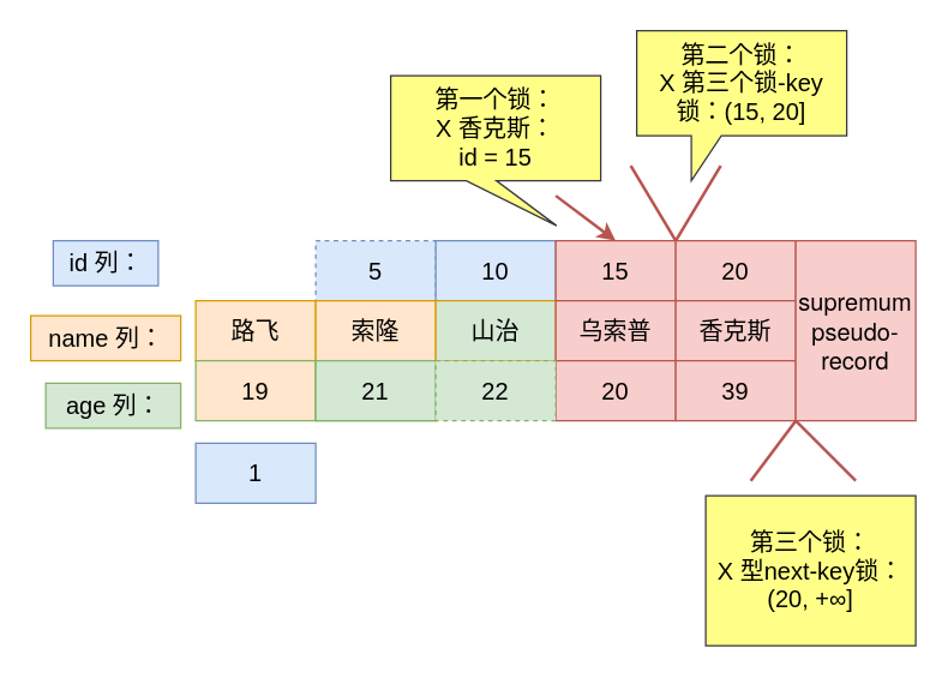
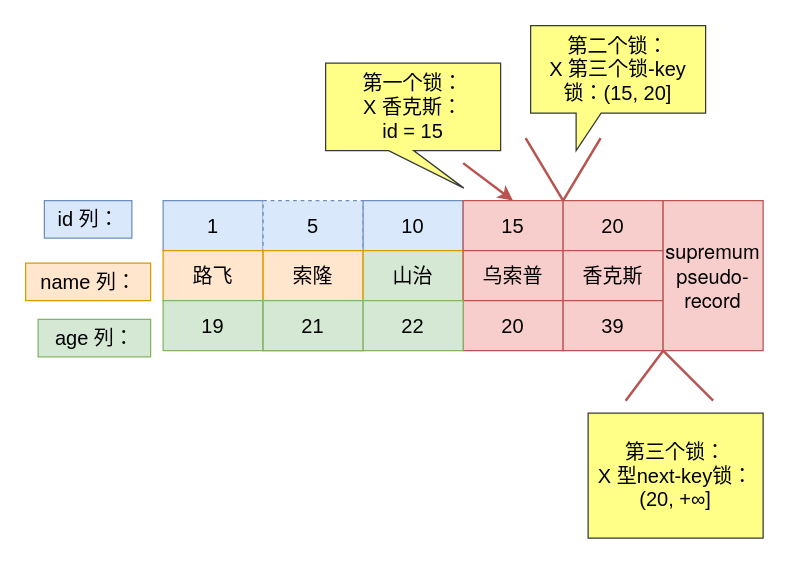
  <mxCell id="0" />
  <mxCell id="1" parent="0" />
- <mxCell id="2" value="1" style="rounded=0;whiteSpace=wrap;html=1;fontSize=16;fillColor=#dae8fc;strokeColor=#6c8ebf;" vertex="1" parent="1"><mxGeometry x="130" y="295" width="80" height="40" as="geometry" /></mxCell>
+ <mxCell id="2" value="1" style="rounded=0;whiteSpace=wrap;html=1;fontSize=16;fillColor=#dae8fc;strokeColor=#6c8ebf;" vertex="1" parent="1"><mxGeometry x="130" y="160" width="80" height="40" as="geometry" /></mxCell>
  <mxCell id="3" value="5" style="rounded=0;whiteSpace=wrap;html=1;fontSize=16;fillColor=#dae8fc;strokeColor=#6c8ebf;dashed=1;" vertex="1" parent="1"><mxGeometry x="210" y="160" width="80" height="40" as="geometry" /></mxCell>
  <mxCell id="4" value="10" style="rounded=0;whiteSpace=wrap;html=1;fontSize=16;fillColor=#dae8fc;strokeColor=#6c8ebf;" vertex="1" parent="1"><mxGeometry x="290" y="160" width="80" height="40" as="geometry" /></mxCell>
  <mxCell id="5" value="15" style="rounded=0;whiteSpace=wrap;html=1;fontSize=16;fillColor=#f8cecc;strokeColor=#b85450;" vertex="1" parent="1"><mxGeometry x="370" y="160" width="80" height="40" as="geometry" /></mxCell>
  <mxCell id="6" value="20" style="rounded=0;whiteSpace=wrap;html=1;fontSize=16;fillColor=#f8cecc;strokeColor=#b85450;" vertex="1" parent="1"><mxGeometry x="450" y="160" width="80" height="40" as="geometry" /></mxCell>
  <mxCell id="7" value="路飞" style="rounded=0;whiteSpace=wrap;html=1;fontSize=16;fillColor=#ffe6cc;strokeColor=#d79b00;" vertex="1" parent="1"><mxGeometry x="130" y="200" width="80" height="40" as="geometry" /></mxCell>
  <mxCell id="8" value="索隆" style="rounded=0;whiteSpace=wrap;html=1;fontSize=16;fillColor=#ffe6cc;strokeColor=#d79b00;" vertex="1" parent="1"><mxGeometry x="210" y="200" width="80" height="40" as="geometry" /></mxCell>
  <mxCell id="9" value="山治" style="rounded=0;whiteSpace=wrap;html=1;fontSize=16;fillColor=#d5e8d4;strokeColor=#d79b00;" vertex="1" parent="1"><mxGeometry x="290" y="200" width="80" height="40" as="geometry" /></mxCell>
  <mxCell id="10" value="乌索普" style="rounded=0;whiteSpace=wrap;html=1;fontSize=16;fillColor=#f8cecc;strokeColor=#b85450;" vertex="1" parent="1"><mxGeometry x="370" y="200" width="80" height="40" as="geometry" /></mxCell>
  <mxCell id="11" value="香克斯" style="rounded=0;whiteSpace=wrap;html=1;fontSize=16;fillColor=#f8cecc;strokeColor=#b85450;" vertex="1" parent="1"><mxGeometry x="450" y="200" width="80" height="40" as="geometry" /></mxCell>
- <mxCell id="12" value="19" style="rounded=0;whiteSpace=wrap;html=1;fontSize=16;fillColor=#ffe6cc;strokeColor=#82b366;" vertex="1" parent="1"><mxGeometry x="130" y="240" width="80" height="40" as="geometry" /></mxCell>
+ <mxCell id="12" value="19" style="rounded=0;whiteSpace=wrap;html=1;fontSize=16;fillColor=#d5e8d4;strokeColor=#82b366;" vertex="1" parent="1"><mxGeometry x="130" y="240" width="80" height="40" as="geometry" /></mxCell>
  <mxCell id="13" value="21" style="rounded=0;whiteSpace=wrap;html=1;fontSize=16;fillColor=#d5e8d4;strokeColor=#82b366;" vertex="1" parent="1"><mxGeometry x="210" y="240" width="80" height="40" as="geometry" /></mxCell>
  <mxCell id="14" value="21" style="rounded=0;whiteSpace=wrap;html=1;fontSize=16;fillColor=#d5e8d4;strokeColor=#82b366;" vertex="1" parent="1"><mxGeometry x="210" y="240" width="80" height="40" as="geometry" /></mxCell>
  <mxCell id="15" value="20" style="rounded=0;whiteSpace=wrap;html=1;fontSize=16;fillColor=#f8cecc;strokeColor=#b85450;" vertex="1" parent="1"><mxGeometry x="370" y="240" width="80" height="40" as="geometry" /></mxCell>
- <mxCell id="16" value="22" style="rounded=0;whiteSpace=wrap;html=1;fontSize=16;fillColor=#d5e8d4;strokeColor=#82b366;dashed=1;" vertex="1" parent="1"><mxGeometry x="290" y="240" width="80" height="40" as="geometry" /></mxCell>
+ <mxCell id="16" value="22" style="rounded=0;whiteSpace=wrap;html=1;fontSize=16;fillColor=#d5e8d4;strokeColor=#82b366;" vertex="1" parent="1"><mxGeometry x="290" y="240" width="80" height="40" as="geometry" /></mxCell>
  <mxCell id="17" value="39" style="rounded=0;whiteSpace=wrap;html=1;fontSize=16;fillColor=#f8cecc;strokeColor=#b85450;" vertex="1" parent="1"><mxGeometry x="450" y="240" width="80" height="40" as="geometry" /></mxCell>
  <mxCell id="18" value="id 列：" style="text;html=1;align=center;verticalAlign=middle;resizable=0;points=[];autosize=1;strokeColor=#6c8ebf;fillColor=#dae8fc;fontSize=16;" vertex="1" parent="1"><mxGeometry x="35" y="160" width="70" height="30" as="geometry" /></mxCell>
  <mxCell id="19" value="age 列：" style="text;html=1;align=center;verticalAlign=middle;resizable=0;points=[];autosize=1;strokeColor=#82b366;fillColor=#d5e8d4;fontSize=16;" vertex="1" parent="1"><mxGeometry x="30" y="255" width="90" height="30" as="geometry" /></mxCell>
  <mxCell id="20" value="name 列：" style="text;html=1;align=center;verticalAlign=middle;resizable=0;points=[];autosize=1;strokeColor=#d79b00;fillColor=#ffe6cc;fontSize=16;" vertex="1" parent="1"><mxGeometry x="20" y="210" width="100" height="30" as="geometry" /></mxCell>
  <mxCell id="21" value="第二个锁：&lt;br&gt;X 第三个锁-key锁：(15, 20]" style="shape=callout;whiteSpace=wrap;html=1;perimeter=calloutPerimeter;fontSize=16;fillColor=#ffff88;strokeColor=#36393d;size=30;position=0.26;position2=0.26;" vertex="1" parent="1"><mxGeometry x="424" y="20" width="140" height="100" as="geometry" /></mxCell>
  <mxCell id="22" value="" style="endArrow=none;html=1;rounded=0;entryX=0;entryY=0;entryDx=0;entryDy=0;fillColor=#f8cecc;strokeColor=#b85450;strokeWidth=2;" edge="1" parent="1"><mxGeometry width="50" height="50" relative="1" as="geometry"><mxPoint x="420" y="110" as="sourcePoint" /><mxPoint x="450" y="160" as="targetPoint" /></mxGeometry></mxCell>
  <mxCell id="23" value="" style="endArrow=none;html=1;rounded=0;fillColor=#f8cecc;strokeColor=#b85450;strokeWidth=2;" edge="1" parent="1"><mxGeometry width="50" height="50" relative="1" as="geometry"><mxPoint x="450" y="160" as="sourcePoint" /><mxPoint x="480" y="110" as="targetPoint" /></mxGeometry></mxCell>
  <mxCell id="24" value="&lt;span style=&quot;caret-color: rgb(184, 191, 198); font-family: &amp;quot;Helvetica Neue&amp;quot;, Helvetica, Arial, sans-serif; font-size: 16px; orphans: 4; text-align: left; text-size-adjust: auto;&quot;&gt;supremum pseudo-record&lt;/span&gt;" style="rounded=0;whiteSpace=wrap;html=1;labelBackgroundColor=none;horizontal=1;verticalAlign=middle;fillColor=#f8cecc;strokeColor=#b85450;" vertex="1" parent="1"><mxGeometry x="530" y="160" width="80" height="120" as="geometry" /></mxCell>
  <mxCell id="25" value="" style="endArrow=none;html=1;rounded=0;strokeWidth=2;fontColor=#000000;entryX=0;entryY=1;entryDx=0;entryDy=0;fillColor=#f8cecc;gradientColor=#ea6b66;strokeColor=#b85450;" edge="1" parent="1" target="24"><mxGeometry width="50" height="50" relative="1" as="geometry"><mxPoint x="500" y="320" as="sourcePoint" /><mxPoint x="530" y="300" as="targetPoint" /></mxGeometry></mxCell>
  <mxCell id="26" value="" style="endArrow=none;html=1;rounded=0;strokeWidth=2;fontColor=#000000;fillColor=#f8cecc;gradientColor=#ea6b66;strokeColor=#b85450;" edge="1" parent="1"><mxGeometry width="50" height="50" relative="1" as="geometry"><mxPoint x="570" y="320" as="sourcePoint" /><mxPoint x="530" y="280" as="targetPoint" /></mxGeometry></mxCell>
  <mxCell id="27" value="第三个锁：&lt;br&gt;X 型next-key锁：(20, +∞]" style="shape=callout;whiteSpace=wrap;html=1;perimeter=calloutPerimeter;fontSize=16;fillColor=#ffff88;strokeColor=#36393d;size=0;position=0.21;position2=0.26;base=34;" vertex="1" parent="1"><mxGeometry x="470" y="330" width="140" height="100" as="geometry" /></mxCell>
  <mxCell id="28" value="" style="endArrow=classic;html=1;rounded=0;strokeWidth=2;fontColor=#000000;entryX=0.5;entryY=0;entryDx=0;entryDy=0;fillColor=#f8cecc;strokeColor=#b85450;" edge="1" parent="1" target="5"><mxGeometry width="50" height="50" relative="1" as="geometry"><mxPoint x="370" y="130" as="sourcePoint" /><mxPoint x="400" y="60" as="targetPoint" /></mxGeometry></mxCell>
  <mxCell id="29" value="第一个锁：&lt;br&gt;X 香克斯：&lt;br&gt;id = 15" style="shape=callout;whiteSpace=wrap;html=1;perimeter=calloutPerimeter;fontSize=16;fillColor=#ffff88;strokeColor=#36393d;size=30;position=0.36;position2=0.79;base=20;" vertex="1" parent="1"><mxGeometry x="260" y="50" width="140" height="100" as="geometry" /></mxCell>
